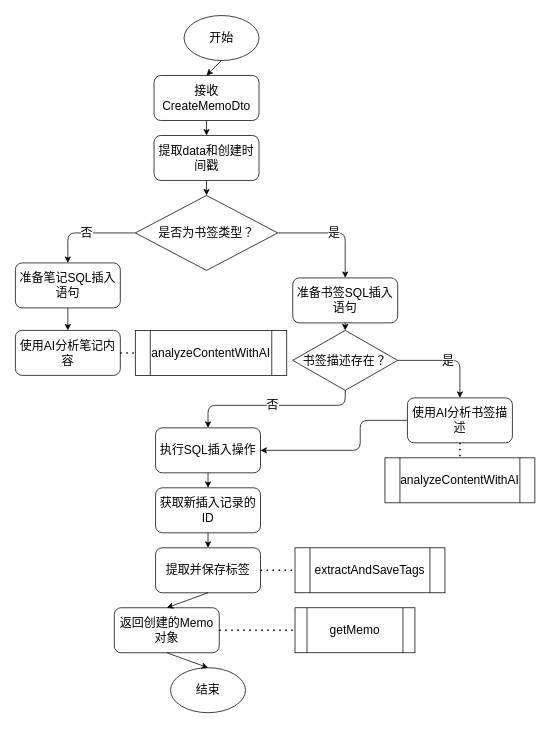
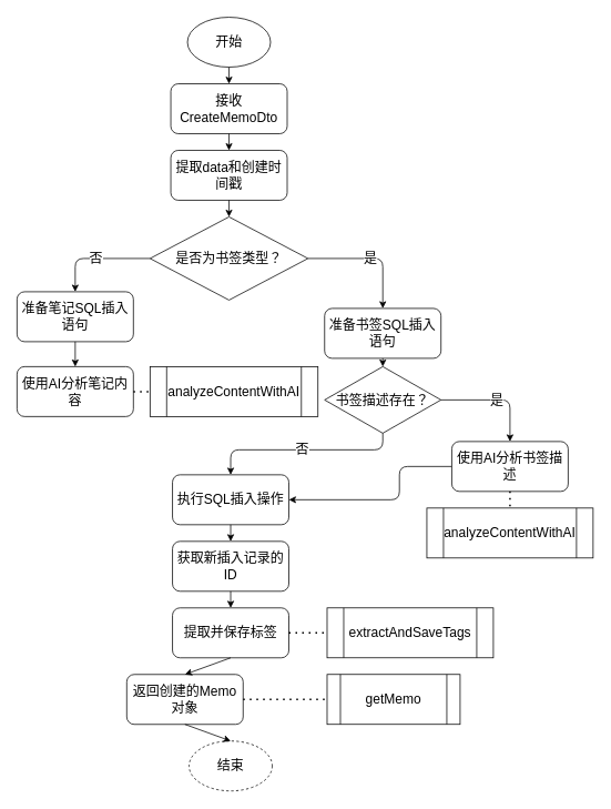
  <mxCell id="0" />
  <mxCell id="1" parent="0" />
- <mxCell id="2" value="开始" style="ellipse;whiteSpace=wrap;html=1;fontSize=16;" parent="1" vertex="1"><mxGeometry x="245" y="20" width="100" height="60" as="geometry" /></mxCell>
+ <mxCell id="2" value="开始" style="ellipse;whiteSpace=wrap;html=1;fontSize=16;" parent="1" vertex="1"><mxGeometry x="225" y="20" width="100" height="60" as="geometry" /></mxCell>
  <mxCell id="3" value="接收CreateMemoDto" style="rounded=1;whiteSpace=wrap;html=1;fontSize=16;" parent="1" vertex="1"><mxGeometry x="205" y="100" width="140" height="60" as="geometry" /></mxCell>
  <mxCell id="4" value="提取data和创建时间戳" style="rounded=1;whiteSpace=wrap;html=1;fontSize=16;" parent="1" vertex="1"><mxGeometry x="205" y="180" width="140" height="60" as="geometry" /></mxCell>
  <mxCell id="5" value="是否为书签类型？" style="rhombus;whiteSpace=wrap;html=1;fontSize=16;" parent="1" vertex="1"><mxGeometry x="180" y="260" width="190" height="100" as="geometry" /></mxCell>
  <mxCell id="6" value="准备书签SQL插入语句" style="rounded=1;whiteSpace=wrap;html=1;fontSize=16;" parent="1" vertex="1"><mxGeometry x="390" y="370" width="140" height="60" as="geometry" /></mxCell>
  <mxCell id="7" value="准备笔记SQL插入语句" style="rounded=1;whiteSpace=wrap;html=1;fontSize=16;" parent="1" vertex="1"><mxGeometry x="20" y="350" width="140" height="60" as="geometry" /></mxCell>
  <mxCell id="8" value="书签描述存在？" style="rhombus;whiteSpace=wrap;html=1;fontSize=16;" parent="1" vertex="1"><mxGeometry x="390" y="440" width="140" height="80" as="geometry" /></mxCell>
  <mxCell id="9" value="使用AI分析笔记内容" style="rounded=1;whiteSpace=wrap;html=1;fontSize=16;" parent="1" vertex="1"><mxGeometry x="20" y="440" width="140" height="60" as="geometry" /></mxCell>
  <mxCell id="10" value="执行SQL插入操作" style="rounded=1;whiteSpace=wrap;html=1;fontSize=16;" parent="1" vertex="1"><mxGeometry x="207" y="570" width="140" height="60" as="geometry" /></mxCell>
  <mxCell id="11" value="获取新插入记录的ID" style="rounded=1;whiteSpace=wrap;html=1;fontSize=16;" parent="1" vertex="1"><mxGeometry x="207" y="650" width="140" height="60" as="geometry" /></mxCell>
  <mxCell id="12" value="提取并保存标签" style="rounded=1;whiteSpace=wrap;html=1;fontSize=16;" parent="1" vertex="1"><mxGeometry x="207" y="730" width="140" height="60" as="geometry" /></mxCell>
  <mxCell id="13" value="返回创建的Memo对象" style="rounded=1;whiteSpace=wrap;html=1;fontSize=16;" parent="1" vertex="1"><mxGeometry x="152" y="810" width="140" height="60" as="geometry" /></mxCell>
- <mxCell id="14" value="结束" style="ellipse;whiteSpace=wrap;html=1;fontSize=16;" parent="1" vertex="1"><mxGeometry x="227" y="890" width="100" height="60" as="geometry" /></mxCell>
+ <mxCell id="14" value="结束" style="ellipse;whiteSpace=wrap;html=1;fontSize=16;dashed=1;" parent="1" vertex="1"><mxGeometry x="227" y="890" width="100" height="60" as="geometry" /></mxCell>
  <mxCell id="15" value="" style="endArrow=classic;html=1;exitX=0.5;exitY=1;exitDx=0;exitDy=0;entryX=0.5;entryY=0;entryDx=0;entryDy=0;fontSize=16;" parent="1" source="2" target="3" edge="1"><mxGeometry width="50" height="50" relative="1" as="geometry"><mxPoint x="260" y="330" as="sourcePoint" /><mxPoint x="310" y="280" as="targetPoint" /></mxGeometry></mxCell>
  <mxCell id="16" value="" style="endArrow=classic;html=1;exitX=0.5;exitY=1;exitDx=0;exitDy=0;entryX=0.5;entryY=0;entryDx=0;entryDy=0;fontSize=16;" parent="1" source="3" target="4" edge="1"><mxGeometry width="50" height="50" relative="1" as="geometry"><mxPoint x="260" y="330" as="sourcePoint" /><mxPoint x="310" y="280" as="targetPoint" /></mxGeometry></mxCell>
  <mxCell id="17" value="" style="endArrow=classic;html=1;exitX=0.5;exitY=1;exitDx=0;exitDy=0;entryX=0.5;entryY=0;entryDx=0;entryDy=0;fontSize=16;" parent="1" source="4" target="5" edge="1"><mxGeometry width="50" height="50" relative="1" as="geometry"><mxPoint x="260" y="330" as="sourcePoint" /><mxPoint x="310" y="280" as="targetPoint" /></mxGeometry></mxCell>
  <mxCell id="18" value="是" style="endArrow=classic;html=1;exitX=1;exitY=0.5;exitDx=0;exitDy=0;entryX=0.5;entryY=0;entryDx=0;entryDy=0;fontSize=16;" parent="1" source="5" target="6" edge="1"><mxGeometry width="50" height="50" relative="1" as="geometry"><mxPoint x="260" y="330" as="sourcePoint" /><mxPoint x="310" y="280" as="targetPoint" /><Array as="points"><mxPoint x="460" y="310" /></Array></mxGeometry></mxCell>
  <mxCell id="19" value="否" style="endArrow=classic;html=1;fontSize=16;edgeStyle=orthogonalEdgeStyle;" parent="1" source="5" target="7" edge="1"><mxGeometry width="50" height="50" relative="1" as="geometry"><mxPoint x="260" y="330" as="sourcePoint" /><mxPoint x="310" y="280" as="targetPoint" /><Array as="points"><mxPoint x="90" y="310" /></Array></mxGeometry></mxCell>
  <mxCell id="20" value="" style="endArrow=classic;html=1;entryX=0.5;entryY=0;entryDx=0;entryDy=0;fontSize=16;" parent="1" source="6" target="8" edge="1"><mxGeometry width="50" height="50" relative="1" as="geometry"><mxPoint x="460" y="400" as="sourcePoint" /><mxPoint x="310" y="460" as="targetPoint" /></mxGeometry></mxCell>
  <mxCell id="21" value="" style="endArrow=classic;html=1;entryX=0.5;entryY=0;entryDx=0;entryDy=0;fontSize=16;" parent="1" source="7" target="9" edge="1"><mxGeometry width="50" height="50" relative="1" as="geometry"><mxPoint x="90" y="400" as="sourcePoint" /><mxPoint x="310" y="460" as="targetPoint" /></mxGeometry></mxCell>
  <mxCell id="22" value="是" style="endArrow=classic;html=1;exitX=1;exitY=0.5;exitDx=0;exitDy=0;fontSize=16;edgeStyle=orthogonalEdgeStyle;" parent="1" source="8" target="39" edge="1"><mxGeometry width="50" height="50" relative="1" as="geometry"><mxPoint x="260" y="510" as="sourcePoint" /><mxPoint x="310" y="460" as="targetPoint" /></mxGeometry></mxCell>
  <mxCell id="23" value="否" style="endArrow=classic;html=1;exitX=0.5;exitY=1;exitDx=0;exitDy=0;fontSize=16;edgeStyle=orthogonalEdgeStyle;" parent="1" source="8" edge="1" target="10"><mxGeometry width="50" height="50" relative="1" as="geometry"><mxPoint x="260" y="530" as="sourcePoint" /><mxPoint x="460" y="620" as="targetPoint" /><Array as="points"><mxPoint x="460" y="540" /><mxPoint x="277" y="540" /></Array></mxGeometry></mxCell>
  <mxCell id="24" value="" style="endArrow=classic;html=1;exitX=0.5;exitY=1;exitDx=0;exitDy=0;fontSize=16;" parent="1" source="39" edge="1"><mxGeometry width="50" height="50" relative="1" as="geometry"><mxPoint x="253" y="480" as="sourcePoint" /><mxPoint x="613" y="570" as="targetPoint" /></mxGeometry></mxCell>
  <mxCell id="25" value="" style="endArrow=classic;html=1;fontSize=16;edgeStyle=orthogonalEdgeStyle;" parent="1" edge="1" target="10" source="39"><mxGeometry width="50" height="50" relative="1" as="geometry"><mxPoint x="613" y="590" as="sourcePoint" /><mxPoint x="453" y="590" as="targetPoint" /><Array as="points"><mxPoint x="480" y="560" /><mxPoint x="480" y="600" /></Array></mxGeometry></mxCell>
  <mxCell id="26" value="" style="endArrow=classic;html=1;exitX=0.5;exitY=1;exitDx=0;exitDy=0;entryX=0.5;entryY=0;entryDx=0;entryDy=0;fontSize=16;" parent="1" source="10" target="11" edge="1"><mxGeometry width="50" height="50" relative="1" as="geometry"><mxPoint x="253" y="660" as="sourcePoint" /><mxPoint x="303" y="610" as="targetPoint" /></mxGeometry></mxCell>
  <mxCell id="27" value="" style="endArrow=classic;html=1;exitX=0.5;exitY=1;exitDx=0;exitDy=0;entryX=0.5;entryY=0;entryDx=0;entryDy=0;fontSize=16;" parent="1" source="11" target="12" edge="1"><mxGeometry width="50" height="50" relative="1" as="geometry"><mxPoint x="253" y="620" as="sourcePoint" /><mxPoint x="303" y="570" as="targetPoint" /></mxGeometry></mxCell>
  <mxCell id="28" value="" style="endArrow=classic;html=1;exitX=0.5;exitY=1;exitDx=0;exitDy=0;entryX=0.5;entryY=0;entryDx=0;entryDy=0;fontSize=16;" parent="1" source="12" target="13" edge="1"><mxGeometry width="50" height="50" relative="1" as="geometry"><mxPoint x="253" y="700" as="sourcePoint" /><mxPoint x="303" y="650" as="targetPoint" /></mxGeometry></mxCell>
  <mxCell id="29" value="" style="endArrow=classic;html=1;exitX=0.5;exitY=1;exitDx=0;exitDy=0;entryX=0.5;entryY=0;entryDx=0;entryDy=0;fontSize=16;" parent="1" source="13" target="14" edge="1"><mxGeometry width="50" height="50" relative="1" as="geometry"><mxPoint x="253" y="680" as="sourcePoint" /><mxPoint x="303" y="630" as="targetPoint" /></mxGeometry></mxCell>
  <mxCell id="30" value="analyzeContentWithAI" style="shape=process;whiteSpace=wrap;html=1;backgroundOutline=1;fontSize=16;" parent="1" vertex="1"><mxGeometry x="513" y="610" width="200" height="60" as="geometry" /></mxCell>
  <mxCell id="31" value="analyzeContentWithAI" style="shape=process;whiteSpace=wrap;html=1;backgroundOutline=1;fontSize=16;" parent="1" vertex="1"><mxGeometry x="180" y="440" width="202" height="60" as="geometry" /></mxCell>
  <mxCell id="32" value="extractAndSaveTags" style="shape=process;whiteSpace=wrap;html=1;backgroundOutline=1;fontSize=16;" parent="1" vertex="1"><mxGeometry x="393" y="730" width="200" height="60" as="geometry" /></mxCell>
  <mxCell id="33" value="getMemo" style="shape=process;whiteSpace=wrap;html=1;backgroundOutline=1;fontSize=16;" parent="1" vertex="1"><mxGeometry x="393" y="810" width="160" height="60" as="geometry" /></mxCell>
  <mxCell id="34" value="" style="endArrow=none;dashed=1;html=1;dashPattern=1 3;strokeWidth=2;exitX=1;exitY=0.5;exitDx=0;exitDy=0;entryX=0;entryY=0.5;entryDx=0;entryDy=0;fontSize=16;" parent="1" source="12" target="32" edge="1"><mxGeometry width="50" height="50" relative="1" as="geometry"><mxPoint x="253" y="600" as="sourcePoint" /><mxPoint x="303" y="550" as="targetPoint" /></mxGeometry></mxCell>
  <mxCell id="35" value="" style="endArrow=none;dashed=1;html=1;dashPattern=1 3;strokeWidth=2;exitX=1;exitY=0.5;exitDx=0;exitDy=0;entryX=0;entryY=0.5;entryDx=0;entryDy=0;fontSize=16;" parent="1" source="13" target="33" edge="1"><mxGeometry width="50" height="50" relative="1" as="geometry"><mxPoint x="253" y="580" as="sourcePoint" /><mxPoint x="303" y="530" as="targetPoint" /></mxGeometry></mxCell>
  <mxCell id="36" value="" style="endArrow=none;dashed=1;html=1;dashPattern=1 3;strokeWidth=2;exitX=1;exitY=0.5;exitDx=0;exitDy=0;fontSize=16;" parent="1" source="9" target="31" edge="1"><mxGeometry width="50" height="50" relative="1" as="geometry"><mxPoint x="260" y="510" as="sourcePoint" /><mxPoint x="-90" y="470" as="targetPoint" /></mxGeometry></mxCell>
  <mxCell id="37" value="" style="endArrow=none;dashed=1;html=1;dashPattern=1 3;strokeWidth=2;exitX=0.5;exitY=1;exitDx=0;exitDy=0;entryX=0.5;entryY=0;entryDx=0;entryDy=0;fontSize=16;" parent="1" source="39" target="30" edge="1"><mxGeometry width="50" height="50" relative="1" as="geometry"><mxPoint x="253" y="500" as="sourcePoint" /><mxPoint x="303" y="450" as="targetPoint" /></mxGeometry></mxCell>
  <mxCell id="38" value="" style="endArrow=classic;html=1;fontSize=16;edgeStyle=orthogonalEdgeStyle;" edge="1" parent="1" target="39"><mxGeometry width="50" height="50" relative="1" as="geometry"><mxPoint x="613" y="570" as="sourcePoint" /><mxPoint x="277" y="610" as="targetPoint" /></mxGeometry></mxCell>
  <mxCell id="39" value="使用AI分析书签描述" style="rounded=1;whiteSpace=wrap;html=1;fontSize=16;" parent="1" vertex="1"><mxGeometry x="543" y="530" width="140" height="60" as="geometry" /></mxCell>
